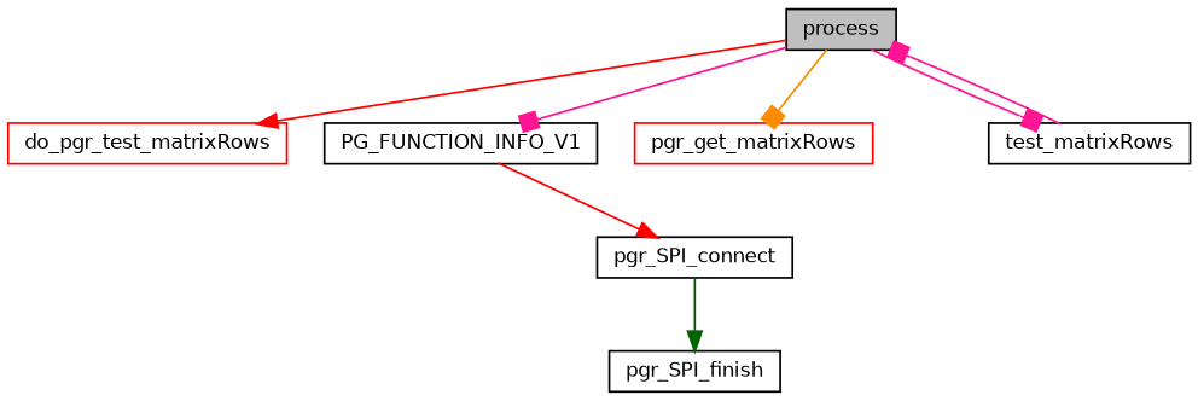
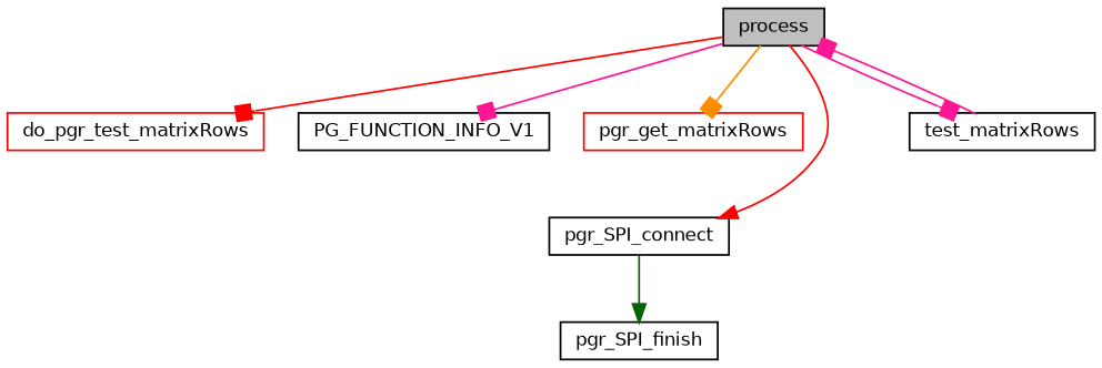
  digraph {
    rankdir=TB
    node [color=black fillcolor=white fontname=Helvetica fontsize=10 shape=record style=filled]
    edge [arrowhead=box color=deeppink fontname=Helvetica fontsize=10 labelfontname=Helvetica labelfontsize=10 style=solid]
    n1 [fillcolor=grey75 fontcolor=black height=0.2 label=process width=0.4]
    n2 [color=red height=0.2 label=do_pgr_test_matrixRows width=0.4]
    n3 [height=0.2 label=PG_FUNCTION_INFO_V1 width=0.4]
    n4 [color=red height=0.2 label=pgr_get_matrixRows width=0.4]
    n5 [height=0.2 label=pgr_SPI_connect width=0.4]
    n6 [height=0.2 label=test_matrixRows width=0.4]
    n7 [height=0.2 label=pgr_SPI_finish width=0.4]
-   n1 -> n2 [arrowhead=normal color=red]
+   n1 -> n2 [color=red]
    n1 -> n3
    n1 -> n4 [color=darkorange]
-   n3 -> n5 [arrowhead=normal color=red]
+   n1 -> n5 [arrowhead=normal color=red]
    n1 -> n6
    n5 -> n7 [arrowhead=normal color=darkgreen]
    n6 -> n1
  }
